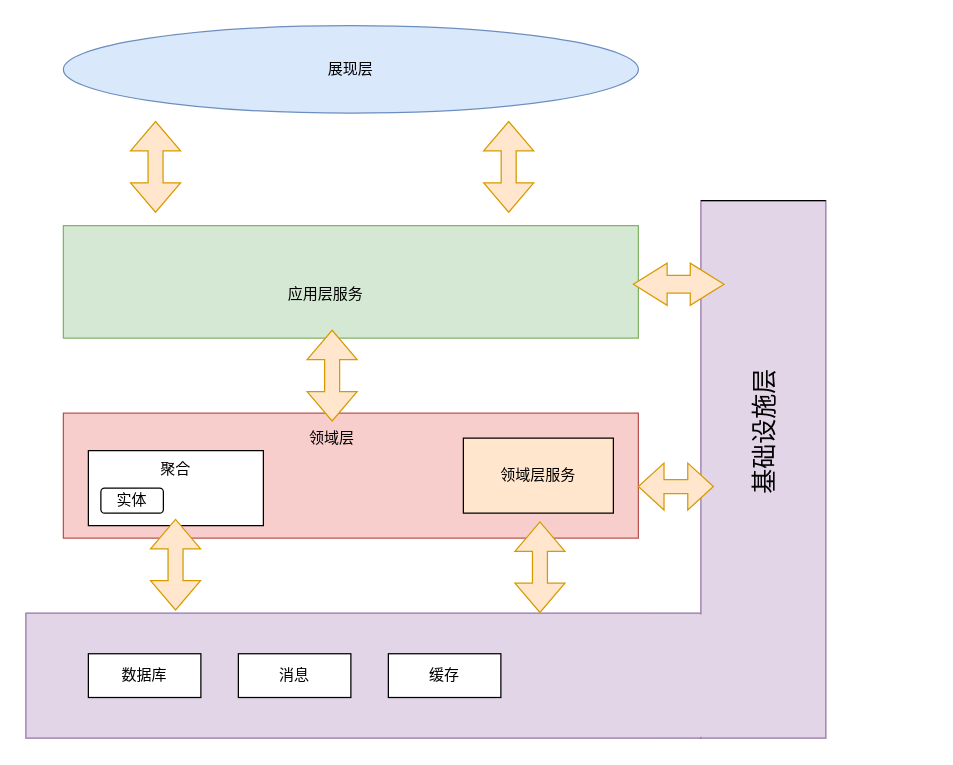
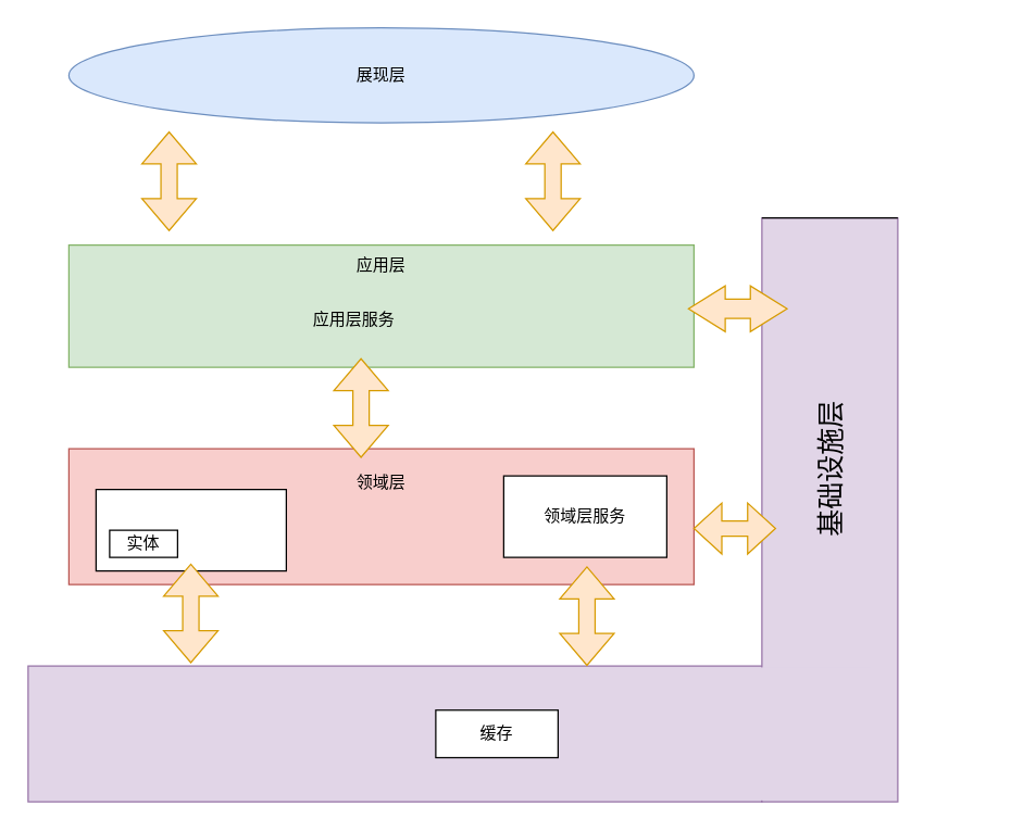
  <mxCell id="0" />
  <mxCell id="1" parent="0" />
  <mxCell id="2" value="" style="rounded=0;whiteSpace=wrap;html=1;fillColor=#e1d5e7;strokeColor=#9673a6;" vertex="1" parent="1"><mxGeometry x="20" y="490" width="540" height="100" as="geometry" /></mxCell>
  <mxCell id="3" value="" style="rounded=0;whiteSpace=wrap;html=1;fillColor=#f8cecc;strokeColor=#b85450;" vertex="1" parent="1"><mxGeometry x="50" y="330" width="460" height="100" as="geometry" /></mxCell>
- <mxCell id="4" value="领域层" style="text;html=1;strokeColor=none;fillColor=none;align=center;verticalAlign=middle;whiteSpace=wrap;rounded=0;" vertex="1" parent="1"><mxGeometry x="235" y="335" width="60" height="30" as="geometry" /></mxCell>
+ <mxCell id="4" value="领域层" style="text;html=1;strokeColor=none;fillColor=none;align=center;verticalAlign=middle;whiteSpace=wrap;rounded=0;" vertex="1" parent="1"><mxGeometry x="250" y="340" width="60" height="30" as="geometry" /></mxCell>
  <mxCell id="5" value="" style="rounded=0;whiteSpace=wrap;html=1;" vertex="1" parent="1"><mxGeometry x="70" y="360" width="140" height="60" as="geometry" /></mxCell>
- <mxCell id="6" value="领域层服务" style="rounded=0;whiteSpace=wrap;html=1;fillColor=#ffe6cc;" vertex="1" parent="1"><mxGeometry x="370" y="350" width="120" height="60" as="geometry" /></mxCell>
- <mxCell id="7" value="聚合" style="text;html=1;strokeColor=none;fillColor=none;align=center;verticalAlign=middle;whiteSpace=wrap;rounded=0;" vertex="1" parent="1"><mxGeometry x="110" y="360" width="60" height="30" as="geometry" /></mxCell>
- <mxCell id="8" value="实体" style="whiteSpace=wrap;html=1;rounded=1;" vertex="1" parent="1"><mxGeometry x="80" y="390" width="50" height="20" as="geometry" /></mxCell>
+ <mxCell id="6" value="领域层服务" style="rounded=0;whiteSpace=wrap;html=1;" vertex="1" parent="1"><mxGeometry x="370" y="350" width="120" height="60" as="geometry" /></mxCell>
+ <mxCell id="8" value="实体" style="rounded=0;whiteSpace=wrap;html=1;" vertex="1" parent="1"><mxGeometry x="80" y="390" width="50" height="20" as="geometry" /></mxCell>
  <mxCell id="9" value="" style="html=1;shadow=0;dashed=0;align=center;verticalAlign=middle;shape=mxgraph.arrows2.twoWayArrow;dy=0.7;dx=23.5;rotation=90;fillColor=#ffe6cc;strokeColor=#d79b00;" vertex="1" parent="1"><mxGeometry x="103.5" y="431.25" width="72.5" height="40" as="geometry" /></mxCell>
  <mxCell id="10" value="" style="rounded=0;whiteSpace=wrap;html=1;strokeColor=#9673a6;fillColor=#e1d5e7;" vertex="1" parent="1"><mxGeometry x="560" y="160" width="100" height="430" as="geometry" /></mxCell>
  <mxCell id="11" value="展现层" style="ellipse;whiteSpace=wrap;html=1;fillColor=#dae8fc;strokeColor=#6c8ebf;" vertex="1" parent="1"><mxGeometry x="50" y="20" width="460" height="70" as="geometry" /></mxCell>
- <mxCell id="12" value="数据库" style="rounded=0;whiteSpace=wrap;html=1;" vertex="1" parent="1"><mxGeometry x="70" y="522.5" width="90" height="35" as="geometry" /></mxCell>
- <mxCell id="13" value="消息" style="rounded=0;whiteSpace=wrap;html=1;" vertex="1" parent="1"><mxGeometry x="190" y="522.5" width="90" height="35" as="geometry" /></mxCell>
- <mxCell id="14" value="缓存" style="rounded=0;whiteSpace=wrap;html=1;" vertex="1" parent="1"><mxGeometry x="310" y="522.5" width="90" height="35" as="geometry" /></mxCell>
+ <mxCell id="14" value="缓存" style="rounded=0;whiteSpace=wrap;html=1;" vertex="1" parent="1"><mxGeometry x="320" y="522.5" width="90" height="35" as="geometry" /></mxCell>
  <mxCell id="15" value="&lt;font style=&quot;font-size: 20px;&quot;&gt;基础设施层&lt;/font&gt;" style="text;html=1;align=center;verticalAlign=middle;whiteSpace=wrap;rounded=0;rotation=-90;" vertex="1" parent="1"><mxGeometry x="480" y="320" width="260" height="50" as="geometry" /></mxCell>
  <mxCell id="16" value="......" style="text;html=1;strokeColor=none;fillColor=none;align=center;verticalAlign=middle;whiteSpace=wrap;rounded=0;" vertex="1" parent="1"><mxGeometry x="520" y="515" width="60" height="30" as="geometry" /></mxCell>
  <mxCell id="17" value="" style="rounded=0;whiteSpace=wrap;html=1;fillColor=#d5e8d4;strokeColor=#82b366;" vertex="1" parent="1"><mxGeometry x="50" y="180" width="460" height="90" as="geometry" /></mxCell>
+ <mxCell id="18" value="应用层" style="text;html=1;strokeColor=none;fillColor=none;align=center;verticalAlign=middle;whiteSpace=wrap;rounded=0;" vertex="1" parent="1"><mxGeometry x="250" y="180" width="60" height="30" as="geometry" /></mxCell>
  <mxCell id="19" value="应用层服务" style="text;html=1;strokeColor=none;fillColor=none;align=center;verticalAlign=middle;whiteSpace=wrap;rounded=0;" vertex="1" parent="1"><mxGeometry x="205" y="220" width="110" height="30" as="geometry" /></mxCell>
  <mxCell id="20" value="" style="html=1;shadow=0;dashed=0;align=center;verticalAlign=middle;shape=mxgraph.arrows2.twoWayArrow;dy=0.58;dx=27;rotation=0;fillColor=#ffe6cc;strokeColor=#d79b00;" vertex="1" parent="1"><mxGeometry x="506" y="210" width="72.5" height="33.75" as="geometry" /></mxCell>
  <mxCell id="21" value="" style="html=1;shadow=0;dashed=0;align=center;verticalAlign=middle;shape=mxgraph.arrows2.twoWayArrow;dy=0.7;dx=20.5;rotation=0;fillColor=#ffe6cc;strokeColor=#d79b00;" vertex="1" parent="1"><mxGeometry x="510" y="370" width="60" height="37.5" as="geometry" /></mxCell>
  <mxCell id="22" value="" style="endArrow=none;html=1;rounded=0;entryX=1;entryY=0;entryDx=0;entryDy=0;" edge="1" parent="1" target="10"><mxGeometry width="50" height="50" relative="1" as="geometry"><mxPoint x="560" y="160" as="sourcePoint" /><mxPoint x="610" y="110" as="targetPoint" /></mxGeometry></mxCell>
  <mxCell id="23" value="" style="html=1;shadow=0;dashed=0;align=center;verticalAlign=middle;shape=mxgraph.arrows2.twoWayArrow;dy=0.7;dx=23.5;rotation=90;fillColor=#ffe6cc;strokeColor=#d79b00;" vertex="1" parent="1"><mxGeometry x="228.75" y="280" width="72.5" height="40" as="geometry" /></mxCell>
  <mxCell id="24" value="" style="html=1;shadow=0;dashed=0;align=center;verticalAlign=middle;shape=mxgraph.arrows2.twoWayArrow;dy=0.7;dx=23.5;rotation=90;fillColor=#ffe6cc;strokeColor=#d79b00;" vertex="1" parent="1"><mxGeometry x="87.5" y="113" width="72.5" height="40" as="geometry" /></mxCell>
  <mxCell id="25" value="" style="html=1;shadow=0;dashed=0;align=center;verticalAlign=middle;shape=mxgraph.arrows2.twoWayArrow;dy=0.7;dx=23.5;rotation=90;fillColor=#ffe6cc;strokeColor=#d79b00;" vertex="1" parent="1"><mxGeometry x="370" y="113" width="72.5" height="40" as="geometry" /></mxCell>
  <mxCell id="26" value="" style="html=1;shadow=0;dashed=0;align=center;verticalAlign=middle;shape=mxgraph.arrows2.twoWayArrow;dy=0.7;dx=23.5;rotation=90;fillColor=#ffe6cc;strokeColor=#d79b00;" vertex="1" parent="1"><mxGeometry x="395" y="433.25" width="72.5" height="40" as="geometry" /></mxCell>
  <mxCell id="27" value="" style="rounded=0;whiteSpace=wrap;html=1;fillColor=#e1d5e7;strokeColor=none;" vertex="1" parent="1"><mxGeometry x="520" y="491" width="120" height="98" as="geometry" /></mxCell>
